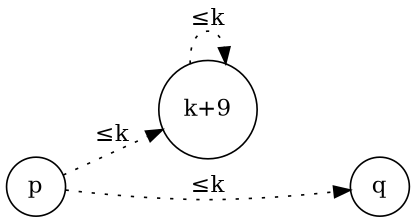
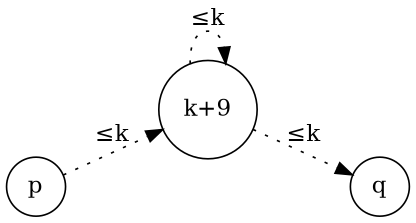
  digraph {
    rankdir=LR
    node [shape=circle]
    edge [style=dotted]
    n1 [label=p]
    n2 [label="k+9"]
    n3 [label=q]
    n1 -> n2 [label="≤k"]
    n2 -> n2 [label="≤k"]
-   n1 -> n3 [label="≤k"]
+   n2 -> n3 [label="≤k"]
  }
